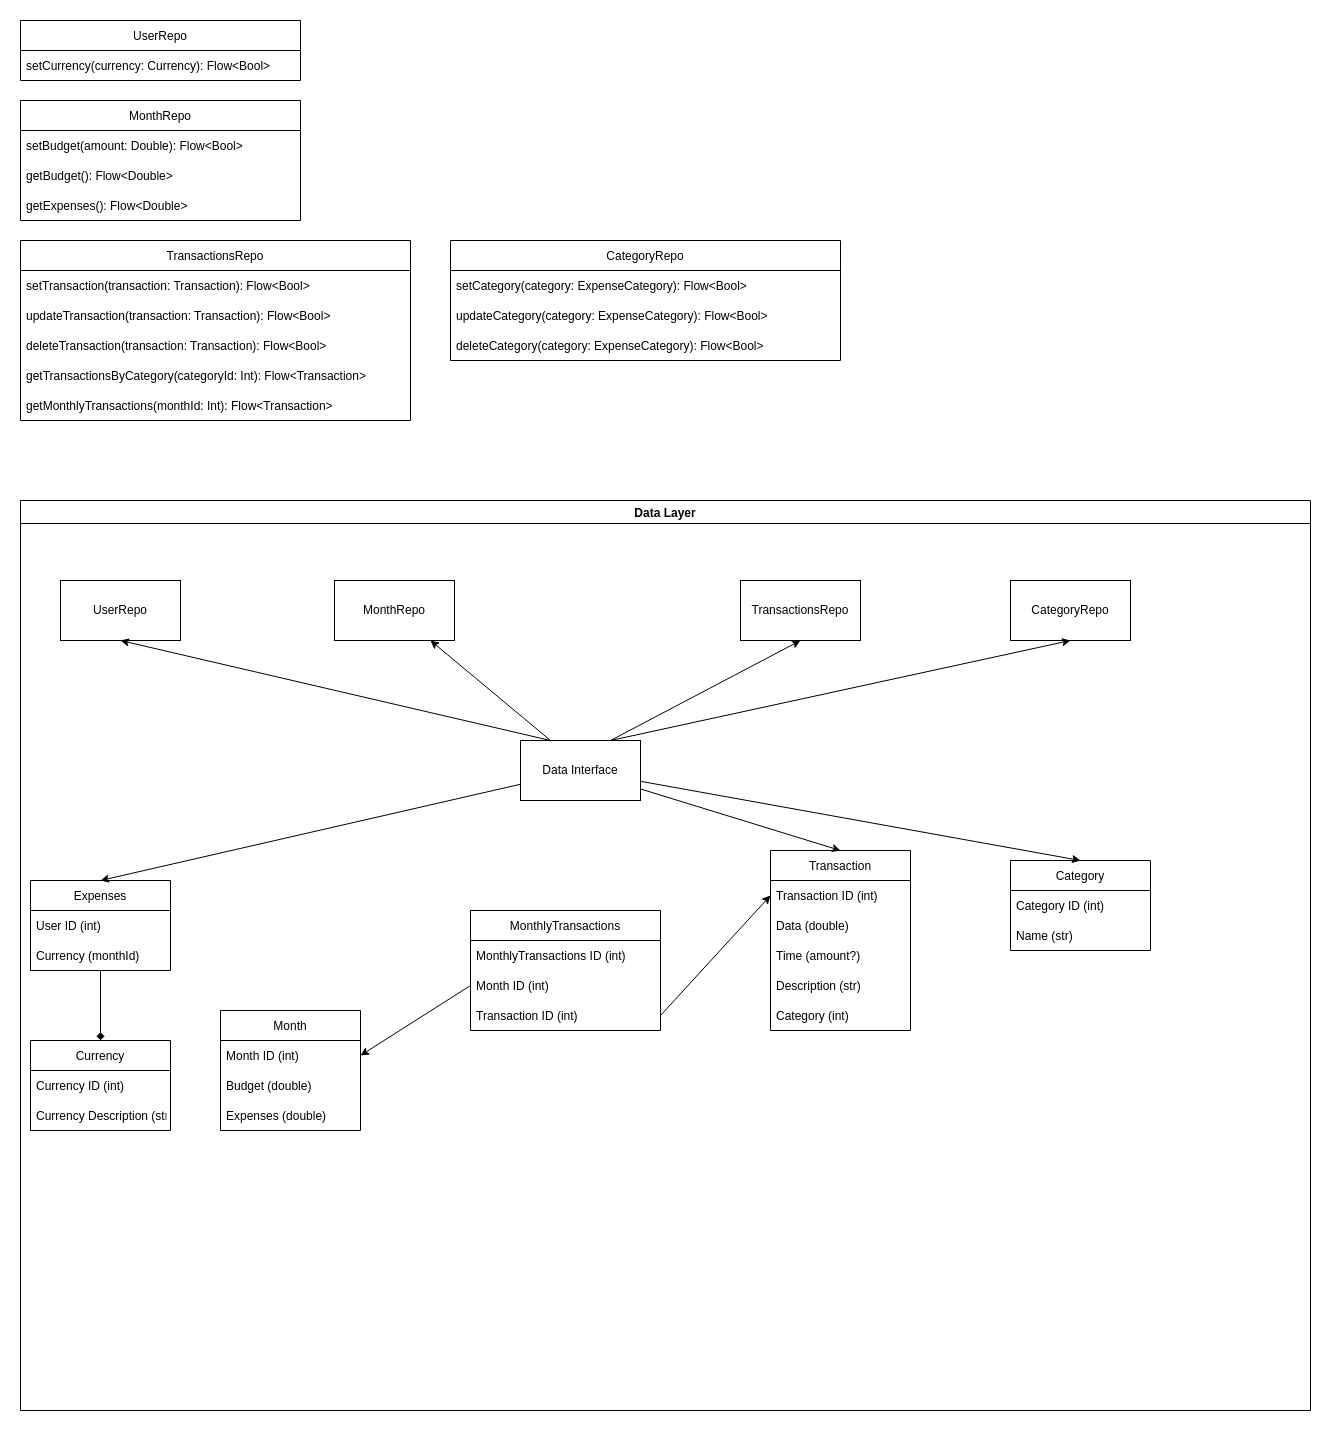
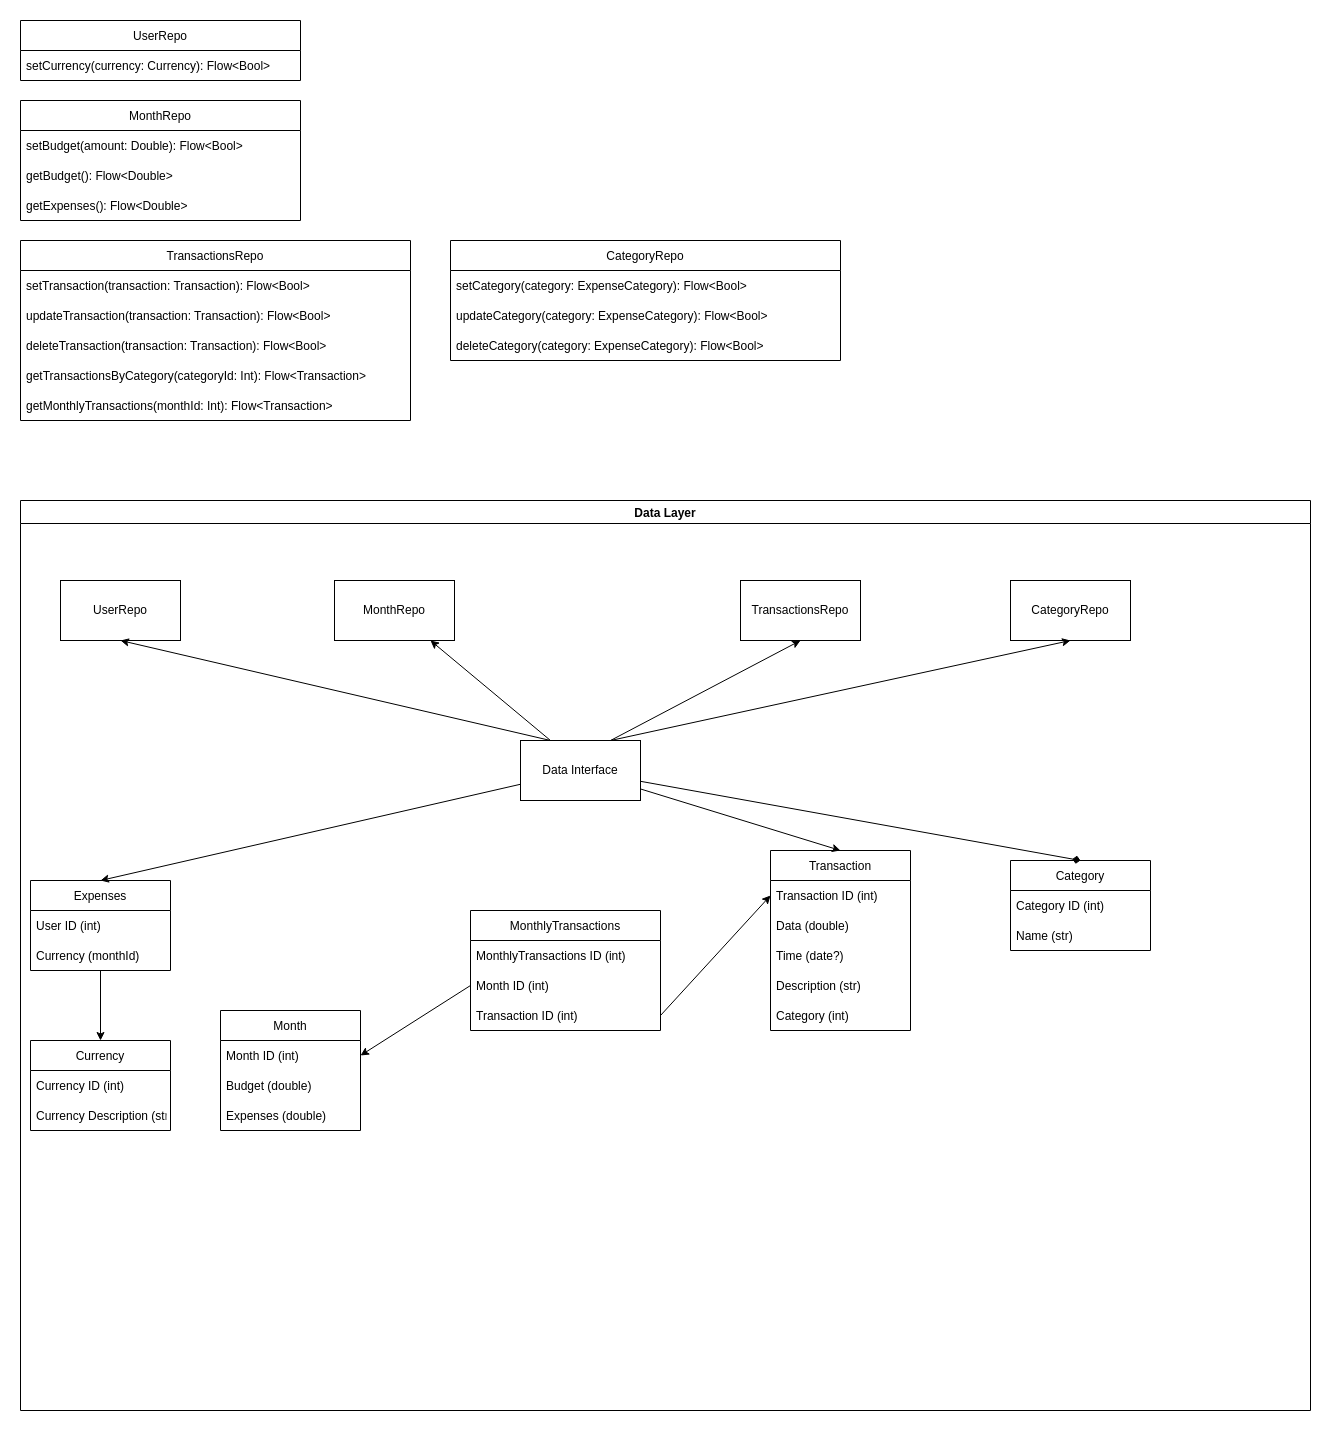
  <mxCell id="0" />
  <mxCell id="1" parent="0" />
  <mxCell id="2" value="Data Layer" style="swimlane;" vertex="1" parent="1"><mxGeometry x="20" y="500" width="1290" height="910" as="geometry"><mxRectangle x="20" y="320" width="130" height="23" as="alternateBounds" /></mxGeometry></mxCell>
  <mxCell id="3" value="Month" style="swimlane;fontStyle=0;childLayout=stackLayout;horizontal=1;startSize=30;horizontalStack=0;resizeParent=1;resizeParentMax=0;resizeLast=0;collapsible=1;marginBottom=0;" vertex="1" parent="2"><mxGeometry x="200" y="510" width="140" height="120" as="geometry" /></mxCell>
  <mxCell id="4" value="Month ID (int)" style="text;strokeColor=none;fillColor=none;align=left;verticalAlign=middle;spacingLeft=4;spacingRight=4;overflow=hidden;points=[[0,0.5],[1,0.5]];portConstraint=eastwest;rotatable=0;" vertex="1" parent="3"><mxGeometry y="30" width="140" height="30" as="geometry" /></mxCell>
  <mxCell id="5" value="Budget (double)" style="text;strokeColor=none;fillColor=none;align=left;verticalAlign=middle;spacingLeft=4;spacingRight=4;overflow=hidden;points=[[0,0.5],[1,0.5]];portConstraint=eastwest;rotatable=0;" vertex="1" parent="3"><mxGeometry y="60" width="140" height="30" as="geometry" /></mxCell>
  <mxCell id="6" value="Expenses (double)" style="text;strokeColor=none;fillColor=none;align=left;verticalAlign=middle;spacingLeft=4;spacingRight=4;overflow=hidden;points=[[0,0.5],[1,0.5]];portConstraint=eastwest;rotatable=0;" vertex="1" parent="3"><mxGeometry y="90" width="140" height="30" as="geometry" /></mxCell>
  <mxCell id="7" value="UserRepo" style="rounded=0;whiteSpace=wrap;html=1;" vertex="1" parent="2"><mxGeometry x="40" y="80" width="120" height="60" as="geometry" /></mxCell>
  <mxCell id="8" value="Expenses" style="swimlane;fontStyle=0;childLayout=stackLayout;horizontal=1;startSize=30;horizontalStack=0;resizeParent=1;resizeParentMax=0;resizeLast=0;collapsible=1;marginBottom=0;" vertex="1" parent="2"><mxGeometry x="10" y="380" width="140" height="90" as="geometry" /></mxCell>
  <mxCell id="9" value="User ID (int)" style="text;strokeColor=none;fillColor=none;align=left;verticalAlign=middle;spacingLeft=4;spacingRight=4;overflow=hidden;points=[[0,0.5],[1,0.5]];portConstraint=eastwest;rotatable=0;" vertex="1" parent="8"><mxGeometry y="30" width="140" height="30" as="geometry" /></mxCell>
  <mxCell id="10" value="Currency (monthId)" style="text;strokeColor=none;fillColor=none;align=left;verticalAlign=middle;spacingLeft=4;spacingRight=4;overflow=hidden;points=[[0,0.5],[1,0.5]];portConstraint=eastwest;rotatable=0;" vertex="1" parent="8"><mxGeometry y="60" width="140" height="30" as="geometry" /></mxCell>
- <mxCell id="11" style="edgeStyle=none;html=1;endArrow=diamond;" edge="1" parent="2" source="10" target="12"><mxGeometry relative="1" as="geometry"><mxPoint x="110" y="580" as="targetPoint" /></mxGeometry></mxCell>
+ <mxCell id="11" style="edgeStyle=none;html=1;" edge="1" parent="2" source="10" target="12"><mxGeometry relative="1" as="geometry"><mxPoint x="110" y="580" as="targetPoint" /></mxGeometry></mxCell>
  <mxCell id="12" value="Currency" style="swimlane;fontStyle=0;childLayout=stackLayout;horizontal=1;startSize=30;horizontalStack=0;resizeParent=1;resizeParentMax=0;resizeLast=0;collapsible=1;marginBottom=0;" vertex="1" parent="2"><mxGeometry x="10" y="540" width="140" height="90" as="geometry" /></mxCell>
  <mxCell id="13" value="Currency ID (int)" style="text;strokeColor=none;fillColor=none;align=left;verticalAlign=middle;spacingLeft=4;spacingRight=4;overflow=hidden;points=[[0,0.5],[1,0.5]];portConstraint=eastwest;rotatable=0;" vertex="1" parent="12"><mxGeometry y="30" width="140" height="30" as="geometry" /></mxCell>
  <mxCell id="14" value="Currency Description (str)" style="text;strokeColor=none;fillColor=none;align=left;verticalAlign=middle;spacingLeft=4;spacingRight=4;overflow=hidden;points=[[0,0.5],[1,0.5]];portConstraint=eastwest;rotatable=0;" vertex="1" parent="12"><mxGeometry y="60" width="140" height="30" as="geometry" /></mxCell>
  <mxCell id="15" value="TransactionsRepo" style="rounded=0;whiteSpace=wrap;html=1;" vertex="1" parent="2"><mxGeometry x="720" y="80" width="120" height="60" as="geometry" /></mxCell>
  <mxCell id="16" value="Transaction" style="swimlane;fontStyle=0;childLayout=stackLayout;horizontal=1;startSize=30;horizontalStack=0;resizeParent=1;resizeParentMax=0;resizeLast=0;collapsible=1;marginBottom=0;" vertex="1" parent="2"><mxGeometry x="750" y="350" width="140" height="180" as="geometry" /></mxCell>
  <mxCell id="17" value="Transaction ID (int)" style="text;strokeColor=none;fillColor=none;align=left;verticalAlign=middle;spacingLeft=4;spacingRight=4;overflow=hidden;points=[[0,0.5],[1,0.5]];portConstraint=eastwest;rotatable=0;" vertex="1" parent="16"><mxGeometry y="30" width="140" height="30" as="geometry" /></mxCell>
  <mxCell id="18" value="Data (double)" style="text;strokeColor=none;fillColor=none;align=left;verticalAlign=middle;spacingLeft=4;spacingRight=4;overflow=hidden;points=[[0,0.5],[1,0.5]];portConstraint=eastwest;rotatable=0;" vertex="1" parent="16"><mxGeometry y="60" width="140" height="30" as="geometry" /></mxCell>
- <mxCell id="19" value="Time (amount?)" style="text;strokeColor=none;fillColor=none;align=left;verticalAlign=middle;spacingLeft=4;spacingRight=4;overflow=hidden;points=[[0,0.5],[1,0.5]];portConstraint=eastwest;rotatable=0;" vertex="1" parent="16"><mxGeometry y="90" width="140" height="30" as="geometry" /></mxCell>
+ <mxCell id="19" value="Time (date?)" style="text;strokeColor=none;fillColor=none;align=left;verticalAlign=middle;spacingLeft=4;spacingRight=4;overflow=hidden;points=[[0,0.5],[1,0.5]];portConstraint=eastwest;rotatable=0;" vertex="1" parent="16"><mxGeometry y="90" width="140" height="30" as="geometry" /></mxCell>
  <mxCell id="20" value="Description (str)" style="text;strokeColor=none;fillColor=none;align=left;verticalAlign=middle;spacingLeft=4;spacingRight=4;overflow=hidden;points=[[0,0.5],[1,0.5]];portConstraint=eastwest;rotatable=0;" vertex="1" parent="16"><mxGeometry y="120" width="140" height="30" as="geometry" /></mxCell>
  <mxCell id="21" value="Category (int)" style="text;strokeColor=none;fillColor=none;align=left;verticalAlign=middle;spacingLeft=4;spacingRight=4;overflow=hidden;points=[[0,0.5],[1,0.5]];portConstraint=eastwest;rotatable=0;" vertex="1" parent="16"><mxGeometry y="150" width="140" height="30" as="geometry" /></mxCell>
  <mxCell id="22" value="CategoryRepo" style="rounded=0;whiteSpace=wrap;html=1;" vertex="1" parent="2"><mxGeometry x="990" y="80" width="120" height="60" as="geometry" /></mxCell>
  <mxCell id="23" style="edgeStyle=none;html=1;entryX=0.5;entryY=0;entryDx=0;entryDy=0;" edge="1" parent="2" source="28" target="8"><mxGeometry relative="1" as="geometry" /></mxCell>
  <mxCell id="24" style="edgeStyle=none;html=1;entryX=0.5;entryY=0;entryDx=0;entryDy=0;" edge="1" parent="2" source="28" target="16"><mxGeometry relative="1" as="geometry" /></mxCell>
  <mxCell id="25" style="edgeStyle=none;html=1;exitX=0.75;exitY=0;exitDx=0;exitDy=0;entryX=0.5;entryY=1;entryDx=0;entryDy=0;" edge="1" parent="2" source="28" target="22"><mxGeometry relative="1" as="geometry" /></mxCell>
  <mxCell id="26" style="edgeStyle=none;html=1;entryX=0.5;entryY=1;entryDx=0;entryDy=0;exitX=0.75;exitY=0;exitDx=0;exitDy=0;" edge="1" parent="2" source="28" target="15"><mxGeometry relative="1" as="geometry" /></mxCell>
  <mxCell id="27" style="edgeStyle=none;html=1;exitX=0.25;exitY=0;exitDx=0;exitDy=0;entryX=0.5;entryY=1;entryDx=0;entryDy=0;" edge="1" parent="2" source="28" target="7"><mxGeometry relative="1" as="geometry" /></mxCell>
  <mxCell id="28" value="Data Interface" style="rounded=0;whiteSpace=wrap;html=1;" vertex="1" parent="2"><mxGeometry x="500" y="240" width="120" height="60" as="geometry" /></mxCell>
  <mxCell id="29" value="Category" style="swimlane;fontStyle=0;childLayout=stackLayout;horizontal=1;startSize=30;horizontalStack=0;resizeParent=1;resizeParentMax=0;resizeLast=0;collapsible=1;marginBottom=0;" vertex="1" parent="2"><mxGeometry x="990" y="360" width="140" height="90" as="geometry" /></mxCell>
  <mxCell id="30" value="Category ID (int)" style="text;strokeColor=none;fillColor=none;align=left;verticalAlign=middle;spacingLeft=4;spacingRight=4;overflow=hidden;points=[[0,0.5],[1,0.5]];portConstraint=eastwest;rotatable=0;" vertex="1" parent="29"><mxGeometry y="30" width="140" height="30" as="geometry" /></mxCell>
  <mxCell id="31" value="Name (str)" style="text;strokeColor=none;fillColor=none;align=left;verticalAlign=middle;spacingLeft=4;spacingRight=4;overflow=hidden;points=[[0,0.5],[1,0.5]];portConstraint=eastwest;rotatable=0;" vertex="1" parent="29"><mxGeometry y="60" width="140" height="30" as="geometry" /></mxCell>
- <mxCell id="32" style="edgeStyle=none;html=1;entryX=0.5;entryY=0;entryDx=0;entryDy=0;" edge="1" parent="2" source="28" target="29"><mxGeometry relative="1" as="geometry" /></mxCell>
+ <mxCell id="32" style="edgeStyle=none;html=1;entryX=0.5;entryY=0;entryDx=0;entryDy=0;endArrow=diamond;" edge="1" parent="2" source="28" target="29"><mxGeometry relative="1" as="geometry" /></mxCell>
  <mxCell id="33" value="MonthlyTransactions" style="swimlane;fontStyle=0;childLayout=stackLayout;horizontal=1;startSize=30;horizontalStack=0;resizeParent=1;resizeParentMax=0;resizeLast=0;collapsible=1;marginBottom=0;" vertex="1" parent="2"><mxGeometry x="450" y="410" width="190" height="120" as="geometry" /></mxCell>
  <mxCell id="34" value="MonthlyTransactions ID (int)" style="text;strokeColor=none;fillColor=none;align=left;verticalAlign=middle;spacingLeft=4;spacingRight=4;overflow=hidden;points=[[0,0.5],[1,0.5]];portConstraint=eastwest;rotatable=0;" vertex="1" parent="33"><mxGeometry y="30" width="190" height="30" as="geometry" /></mxCell>
  <mxCell id="35" value="Month ID (int)" style="text;strokeColor=none;fillColor=none;align=left;verticalAlign=middle;spacingLeft=4;spacingRight=4;overflow=hidden;points=[[0,0.5],[1,0.5]];portConstraint=eastwest;rotatable=0;" vertex="1" parent="33"><mxGeometry y="60" width="190" height="30" as="geometry" /></mxCell>
  <mxCell id="36" value="Transaction ID (int)" style="text;strokeColor=none;fillColor=none;align=left;verticalAlign=middle;spacingLeft=4;spacingRight=4;overflow=hidden;points=[[0,0.5],[1,0.5]];portConstraint=eastwest;rotatable=0;" vertex="1" parent="33"><mxGeometry y="90" width="190" height="30" as="geometry" /></mxCell>
  <mxCell id="37" style="edgeStyle=none;html=1;entryX=0;entryY=0.5;entryDx=0;entryDy=0;exitX=1;exitY=0.5;exitDx=0;exitDy=0;" edge="1" parent="2" source="36" target="17"><mxGeometry relative="1" as="geometry" /></mxCell>
  <mxCell id="38" style="edgeStyle=none;html=1;exitX=0;exitY=0.5;exitDx=0;exitDy=0;entryX=1;entryY=0.5;entryDx=0;entryDy=0;" edge="1" parent="2" source="35" target="4"><mxGeometry relative="1" as="geometry" /></mxCell>
  <mxCell id="39" value="MonthRepo" style="rounded=0;whiteSpace=wrap;html=1;" vertex="1" parent="2"><mxGeometry x="314" y="80" width="120" height="60" as="geometry" /></mxCell>
  <mxCell id="40" style="edgeStyle=none;html=1;exitX=0.25;exitY=0;exitDx=0;exitDy=0;" edge="1" parent="2" source="28" target="39"><mxGeometry relative="1" as="geometry"><mxPoint x="400" y="140" as="targetPoint" /></mxGeometry></mxCell>
  <mxCell id="41" value="UserRepo" style="swimlane;fontStyle=0;childLayout=stackLayout;horizontal=1;startSize=30;horizontalStack=0;resizeParent=1;resizeParentMax=0;resizeLast=0;collapsible=1;marginBottom=0;" vertex="1" parent="1"><mxGeometry x="20" y="20" width="280" height="60" as="geometry" /></mxCell>
  <mxCell id="42" value="setCurrency(currency: Currency): Flow&lt;Bool&gt;" style="text;strokeColor=none;fillColor=none;align=left;verticalAlign=middle;spacingLeft=4;spacingRight=4;overflow=hidden;points=[[0,0.5],[1,0.5]];portConstraint=eastwest;rotatable=0;" vertex="1" parent="41"><mxGeometry y="30" width="280" height="30" as="geometry" /></mxCell>
  <mxCell id="43" value="MonthRepo" style="swimlane;fontStyle=0;childLayout=stackLayout;horizontal=1;startSize=30;horizontalStack=0;resizeParent=1;resizeParentMax=0;resizeLast=0;collapsible=1;marginBottom=0;" vertex="1" parent="1"><mxGeometry x="20" y="100" width="280" height="120" as="geometry" /></mxCell>
  <mxCell id="44" value="setBudget(amount: Double): Flow&lt;Bool&gt;" style="text;strokeColor=none;fillColor=none;align=left;verticalAlign=middle;spacingLeft=4;spacingRight=4;overflow=hidden;points=[[0,0.5],[1,0.5]];portConstraint=eastwest;rotatable=0;" vertex="1" parent="43"><mxGeometry y="30" width="280" height="30" as="geometry" /></mxCell>
  <mxCell id="45" value="getBudget(): Flow&lt;Double&gt;" style="text;strokeColor=none;fillColor=none;align=left;verticalAlign=middle;spacingLeft=4;spacingRight=4;overflow=hidden;points=[[0,0.5],[1,0.5]];portConstraint=eastwest;rotatable=0;" vertex="1" parent="43"><mxGeometry y="60" width="280" height="30" as="geometry" /></mxCell>
  <mxCell id="46" value="getExpenses(): Flow&lt;Double&gt;" style="text;strokeColor=none;fillColor=none;align=left;verticalAlign=middle;spacingLeft=4;spacingRight=4;overflow=hidden;points=[[0,0.5],[1,0.5]];portConstraint=eastwest;rotatable=0;" vertex="1" parent="43"><mxGeometry y="90" width="280" height="30" as="geometry" /></mxCell>
  <mxCell id="47" value="TransactionsRepo" style="swimlane;fontStyle=0;childLayout=stackLayout;horizontal=1;startSize=30;horizontalStack=0;resizeParent=1;resizeParentMax=0;resizeLast=0;collapsible=1;marginBottom=0;" vertex="1" parent="1"><mxGeometry x="20" y="240" width="390" height="180" as="geometry" /></mxCell>
  <mxCell id="48" value="setTransaction(transaction: Transaction): Flow&lt;Bool&gt;" style="text;strokeColor=none;fillColor=none;align=left;verticalAlign=middle;spacingLeft=4;spacingRight=4;overflow=hidden;points=[[0,0.5],[1,0.5]];portConstraint=eastwest;rotatable=0;" vertex="1" parent="47"><mxGeometry y="30" width="390" height="30" as="geometry" /></mxCell>
  <mxCell id="49" value="updateTransaction(transaction: Transaction): Flow&lt;Bool&gt;" style="text;strokeColor=none;fillColor=none;align=left;verticalAlign=middle;spacingLeft=4;spacingRight=4;overflow=hidden;points=[[0,0.5],[1,0.5]];portConstraint=eastwest;rotatable=0;" vertex="1" parent="47"><mxGeometry y="60" width="390" height="30" as="geometry" /></mxCell>
  <mxCell id="50" value="deleteTransaction(transaction: Transaction): Flow&lt;Bool&gt;" style="text;strokeColor=none;fillColor=none;align=left;verticalAlign=middle;spacingLeft=4;spacingRight=4;overflow=hidden;points=[[0,0.5],[1,0.5]];portConstraint=eastwest;rotatable=0;" vertex="1" parent="47"><mxGeometry y="90" width="390" height="30" as="geometry" /></mxCell>
  <mxCell id="51" value="getTransactionsByCategory(categoryId: Int): Flow&lt;Transaction&gt;" style="text;strokeColor=none;fillColor=none;align=left;verticalAlign=middle;spacingLeft=4;spacingRight=4;overflow=hidden;points=[[0,0.5],[1,0.5]];portConstraint=eastwest;rotatable=0;" vertex="1" parent="47"><mxGeometry y="120" width="390" height="30" as="geometry" /></mxCell>
  <mxCell id="52" value="getMonthlyTransactions(monthId: Int): Flow&lt;Transaction&gt;" style="text;strokeColor=none;fillColor=none;align=left;verticalAlign=middle;spacingLeft=4;spacingRight=4;overflow=hidden;points=[[0,0.5],[1,0.5]];portConstraint=eastwest;rotatable=0;" vertex="1" parent="47"><mxGeometry y="150" width="390" height="30" as="geometry" /></mxCell>
  <mxCell id="53" value="CategoryRepo" style="swimlane;fontStyle=0;childLayout=stackLayout;horizontal=1;startSize=30;horizontalStack=0;resizeParent=1;resizeParentMax=0;resizeLast=0;collapsible=1;marginBottom=0;" vertex="1" parent="1"><mxGeometry x="450" y="240" width="390" height="120" as="geometry" /></mxCell>
  <mxCell id="54" value="setCategory(category: ExpenseCategory): Flow&lt;Bool&gt;" style="text;strokeColor=none;fillColor=none;align=left;verticalAlign=middle;spacingLeft=4;spacingRight=4;overflow=hidden;points=[[0,0.5],[1,0.5]];portConstraint=eastwest;rotatable=0;" vertex="1" parent="53"><mxGeometry y="30" width="390" height="30" as="geometry" /></mxCell>
  <mxCell id="55" value="updateCategory(category: ExpenseCategory): Flow&lt;Bool&gt;" style="text;strokeColor=none;fillColor=none;align=left;verticalAlign=middle;spacingLeft=4;spacingRight=4;overflow=hidden;points=[[0,0.5],[1,0.5]];portConstraint=eastwest;rotatable=0;" vertex="1" parent="53"><mxGeometry y="60" width="390" height="30" as="geometry" /></mxCell>
  <mxCell id="56" value="deleteCategory(category: ExpenseCategory): Flow&lt;Bool&gt;" style="text;strokeColor=none;fillColor=none;align=left;verticalAlign=middle;spacingLeft=4;spacingRight=4;overflow=hidden;points=[[0,0.5],[1,0.5]];portConstraint=eastwest;rotatable=0;" vertex="1" parent="53"><mxGeometry y="90" width="390" height="30" as="geometry" /></mxCell>
